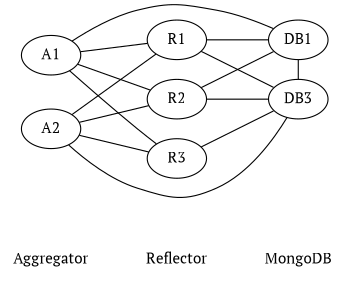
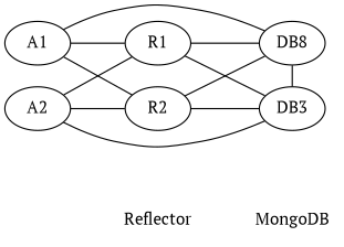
  graph {
    fontname="PT Serif"
    rankdir=LR
    node [fontname="PT Serif"]
    edge [fontname="PT Serif"]
    Reflector [shape=none]
    R1
    R2
-   R3
-   Aggregator [shape=none]
    A1
    A2
    MongoDB [shape=none]
-   DB1
+   DB1 [label=DB8]
    n10 [label=DB3]
    subgraph sub_1 {
      rank=same
      Reflector
      R1
      R2
-     R3
    }
    subgraph sub_2 {
      rank=same
-     Aggregator
      A1
      A2
    }
    subgraph sub_3 {
      rank=same
      MongoDB
      DB1
      n10
    }
    Reflector -- MongoDB [style=invis]
    R1 -- DB1
    R1 -- n10
    R2 -- DB1
    R2 -- n10
-   R3 -- n10
-   Aggregator -- Reflector [style=invis]
    A1 -- R1
    A1 -- R2
-   A1 -- R3
    A1 -- DB1
    A2 -- R1
    A2 -- R2
-   A2 -- R3
    A2 -- n10
    DB1 -- n10
  }
